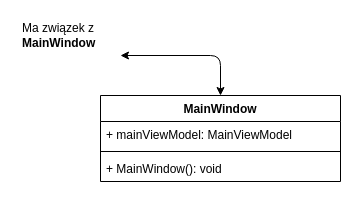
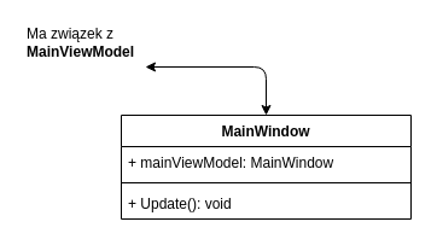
  <mxCell id="0" />
  <mxCell id="1" parent="0" />
  <mxCell id="2" value="MainWindow" style="swimlane;fontStyle=1;align=center;verticalAlign=top;childLayout=stackLayout;horizontal=1;startSize=26;horizontalStack=0;resizeParent=1;resizeParentMax=0;resizeLast=0;collapsible=0;marginBottom=0;" parent="1" vertex="1"><mxGeometry x="100" y="95" width="240" height="86" as="geometry" /></mxCell>
- <mxCell id="3" value="+ mainViewModel: MainViewModel" style="text;strokeColor=none;fillColor=none;align=left;verticalAlign=top;spacingLeft=4;spacingRight=4;overflow=hidden;rotatable=0;points=[[0,0.5],[1,0.5]];portConstraint=eastwest;" parent="2" vertex="1"><mxGeometry y="26" width="240" height="26" as="geometry" /></mxCell>
+ <mxCell id="3" value="+ mainViewModel: MainWindow" style="text;strokeColor=none;fillColor=none;align=left;verticalAlign=top;spacingLeft=4;spacingRight=4;overflow=hidden;rotatable=0;points=[[0,0.5],[1,0.5]];portConstraint=eastwest;" parent="2" vertex="1"><mxGeometry y="26" width="240" height="26" as="geometry" /></mxCell>
  <mxCell id="4" value="" style="line;strokeWidth=1;fillColor=none;align=left;verticalAlign=middle;spacingTop=-1;spacingLeft=3;spacingRight=3;rotatable=0;labelPosition=right;points=[];portConstraint=eastwest;" parent="2" vertex="1"><mxGeometry y="52" width="240" height="8" as="geometry" /></mxCell>
- <mxCell id="5" value="+ MainWindow(): void" style="text;strokeColor=none;fillColor=none;align=left;verticalAlign=top;spacingLeft=4;spacingRight=4;overflow=hidden;rotatable=0;points=[[0,0.5],[1,0.5]];portConstraint=eastwest;" parent="2" vertex="1"><mxGeometry y="60" width="240" height="26" as="geometry" /></mxCell>
+ <mxCell id="5" value="+ Update(): void" style="text;strokeColor=none;fillColor=none;align=left;verticalAlign=top;spacingLeft=4;spacingRight=4;overflow=hidden;rotatable=0;points=[[0,0.5],[1,0.5]];portConstraint=eastwest;" parent="2" vertex="1"><mxGeometry y="60" width="240" height="26" as="geometry" /></mxCell>
  <mxCell id="6" value="" style="endArrow=classic;startArrow=classic;html=1;exitX=0.5;exitY=0;exitDx=0;exitDy=0;" parent="1" edge="1"><mxGeometry width="50" height="50" relative="1" as="geometry"><mxPoint x="220" y="95" as="sourcePoint" /><mxPoint x="120" as="targetPoint" y="55" /><Array as="points"><mxPoint x="220" y="55" /></Array></mxGeometry></mxCell>
- <mxCell id="7" value="Ma związek z&lt;br&gt;&lt;b&gt;MainWindow&lt;/b&gt;" style="text;html=1;align=left;verticalAlign=middle;resizable=0;points=[];autosize=1;" parent="1" vertex="1"><mxGeometry x="20" y="20" width="100" height="30" as="geometry" /></mxCell>
+ <mxCell id="7" value="Ma związek z&lt;br&gt;&lt;b&gt;MainViewModel&lt;/b&gt;" style="text;html=1;align=left;verticalAlign=middle;resizable=0;points=[];autosize=1;" parent="1" vertex="1"><mxGeometry x="20" y="20" width="100" height="30" as="geometry" /></mxCell>
